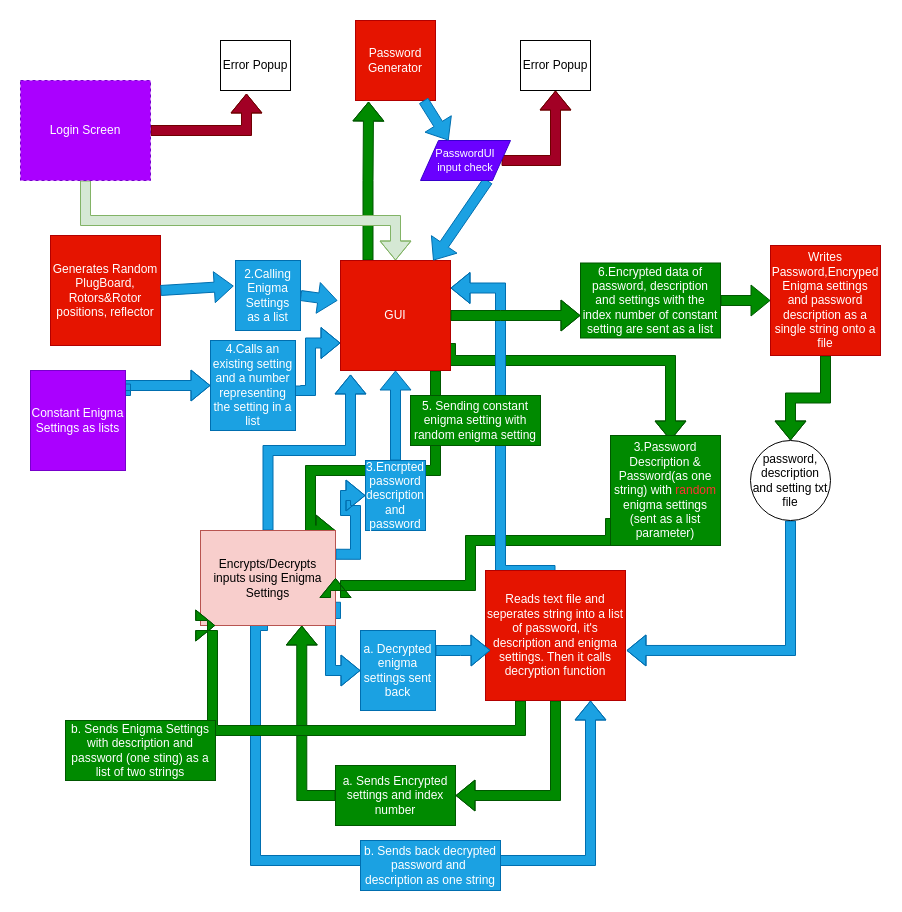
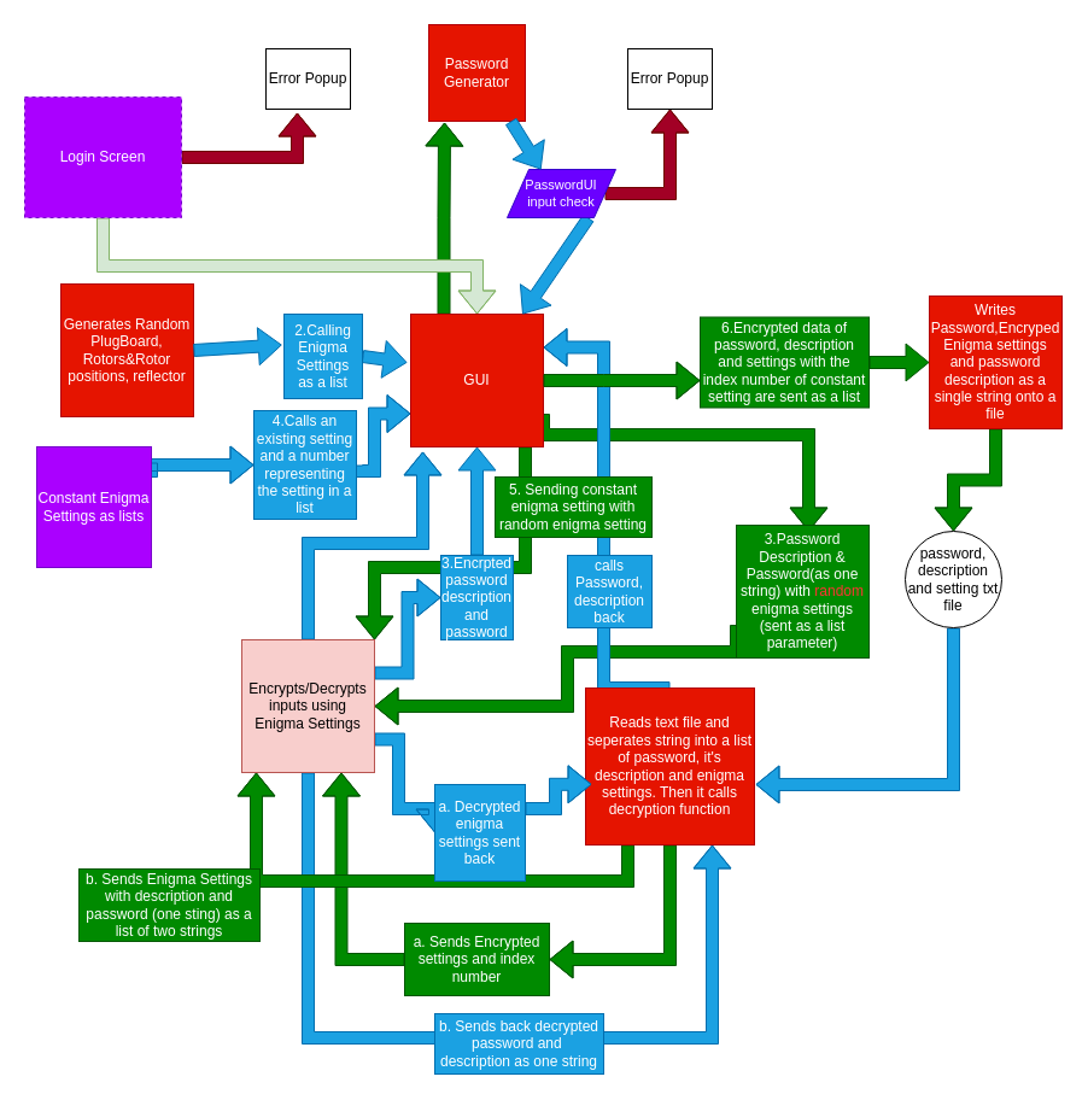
  <mxCell id="0" />
  <mxCell id="1" parent="0" />
  <mxCell id="2" style="edgeStyle=orthogonalEdgeStyle;shape=flexArrow;rounded=0;orthogonalLoop=1;jettySize=auto;html=1;exitX=0.25;exitY=0;exitDx=0;exitDy=0;entryX=0.163;entryY=1.013;entryDx=0;entryDy=0;entryPerimeter=0;fillColor=#008a00;strokeColor=#005700;" edge="1" parent="1" source="5" target="15"><mxGeometry relative="1" as="geometry" /></mxCell>
  <mxCell id="3" style="edgeStyle=orthogonalEdgeStyle;shape=flexArrow;rounded=0;orthogonalLoop=1;jettySize=auto;html=1;entryX=1;entryY=0;entryDx=0;entryDy=0;fillColor=#008a00;strokeColor=#005700;" edge="1" parent="1" source="5" target="12"><mxGeometry relative="1" as="geometry"><Array as="points"><mxPoint x="435" y="470" /><mxPoint x="310" y="470" /></Array></mxGeometry></mxCell>
  <mxCell id="4" style="edgeStyle=orthogonalEdgeStyle;shape=flexArrow;rounded=0;orthogonalLoop=1;jettySize=auto;html=1;exitX=1;exitY=0.75;exitDx=0;exitDy=0;fillColor=#008a00;strokeColor=#005700;" edge="1" parent="1" source="5"><mxGeometry relative="1" as="geometry"><mxPoint x="670" y="440" as="targetPoint" /><Array as="points"><mxPoint x="450" y="360" /><mxPoint x="670" y="360" /></Array></mxGeometry></mxCell>
  <mxCell id="5" value="GUI" style="whiteSpace=wrap;html=1;aspect=fixed;fillColor=#e51400;strokeColor=#B20000;fontColor=#ffffff;" parent="1" vertex="1"><mxGeometry x="340" y="260" width="110" height="110" as="geometry" /></mxCell>
  <mxCell id="6" value="Generates Random PlugBoard, Rotors&amp;amp;Rotor positions, reflector" style="whiteSpace=wrap;html=1;aspect=fixed;fillColor=#e51400;strokeColor=#B20000;fontColor=#ffffff;" vertex="1" parent="1"><mxGeometry x="50" y="235" width="110" height="110" as="geometry" /></mxCell>
  <mxCell id="7" value="" style="edgeStyle=orthogonalEdgeStyle;shape=flexArrow;rounded=0;orthogonalLoop=1;jettySize=auto;html=1;fillColor=#008a00;strokeColor=#005700;" edge="1" parent="1" source="35" target="14"><mxGeometry relative="1" as="geometry"><mxPoint x="454" y="350" as="sourcePoint" /></mxGeometry></mxCell>
  <mxCell id="8" style="edgeStyle=orthogonalEdgeStyle;shape=flexArrow;rounded=0;orthogonalLoop=1;jettySize=auto;html=1;exitX=1;exitY=0.75;exitDx=0;exitDy=0;entryX=0;entryY=0.5;entryDx=0;entryDy=0;fillColor=#1ba1e2;strokeColor=#006EAF;" edge="1" parent="1" source="12" target="43"><mxGeometry relative="1" as="geometry"><Array as="points"><mxPoint x="330" y="613" /><mxPoint x="330" y="670" /></Array></mxGeometry></mxCell>
  <mxCell id="9" style="edgeStyle=orthogonalEdgeStyle;shape=flexArrow;rounded=0;orthogonalLoop=1;jettySize=auto;html=1;exitX=1;exitY=0.25;exitDx=0;exitDy=0;entryX=0;entryY=0.5;entryDx=0;entryDy=0;fillColor=#1ba1e2;strokeColor=#006EAF;" edge="1" parent="1" source="12" target="39"><mxGeometry relative="1" as="geometry" /></mxCell>
  <mxCell id="10" style="edgeStyle=orthogonalEdgeStyle;shape=flexArrow;rounded=0;orthogonalLoop=1;jettySize=auto;html=1;exitX=0.5;exitY=0;exitDx=0;exitDy=0;entryX=0.091;entryY=1.036;entryDx=0;entryDy=0;entryPerimeter=0;fillColor=#1ba1e2;strokeColor=#006EAF;" edge="1" parent="1" source="12" target="5"><mxGeometry relative="1" as="geometry" /></mxCell>
  <mxCell id="11" style="edgeStyle=orthogonalEdgeStyle;shape=flexArrow;rounded=0;orthogonalLoop=1;jettySize=auto;html=1;exitX=0.5;exitY=1;exitDx=0;exitDy=0;entryX=0.75;entryY=1;entryDx=0;entryDy=0;fillColor=#1ba1e2;strokeColor=#006EAF;" edge="1" parent="1" source="12" target="34"><mxGeometry relative="1" as="geometry"><Array as="points"><mxPoint x="255" y="860" /><mxPoint x="590" y="860" /></Array></mxGeometry></mxCell>
- <mxCell id="12" value="&lt;div&gt;Encrypts/Decrypts&lt;/div&gt;&lt;div&gt; inputs using Enigma Settings&lt;/div&gt;" style="whiteSpace=wrap;html=1;aspect=fixed;fillColor=#f8cecc;strokeColor=#b85450;" vertex="1" parent="1"><mxGeometry x="200" y="530" width="135" height="95" as="geometry" /></mxCell>
+ <mxCell id="12" value="&lt;div&gt;Encrypts/Decrypts&lt;/div&gt;&lt;div&gt; inputs using Enigma Settings&lt;/div&gt;" style="whiteSpace=wrap;html=1;aspect=fixed;fillColor=#f8cecc;strokeColor=#b85450;" vertex="1" parent="1"><mxGeometry x="200" y="530" width="110" height="110" as="geometry" /></mxCell>
  <mxCell id="13" style="edgeStyle=orthogonalEdgeStyle;shape=flexArrow;rounded=0;orthogonalLoop=1;jettySize=auto;html=1;fillColor=#008a00;strokeColor=#005700;entryX=0.5;entryY=0;entryDx=0;entryDy=0;" edge="1" parent="1" source="14" target="29"><mxGeometry relative="1" as="geometry"><mxPoint x="710" y="545" as="targetPoint" /></mxGeometry></mxCell>
  <mxCell id="14" value="Writes Password,Encryped Enigma settings and password description as a single string onto a file" style="whiteSpace=wrap;html=1;aspect=fixed;fillColor=#e51400;strokeColor=#B20000;fontColor=#ffffff;" vertex="1" parent="1"><mxGeometry x="770" y="245" width="110" height="110" as="geometry" /></mxCell>
  <mxCell id="15" value="Password Generator" style="whiteSpace=wrap;html=1;aspect=fixed;fillColor=#e51400;strokeColor=#B20000;fontColor=#ffffff;" parent="1" vertex="1"><mxGeometry x="355" width="80" height="80" as="geometry" y="20" /></mxCell>
  <mxCell id="16" value="" style="shape=flexArrow;endArrow=classic;html=1;fillColor=#1ba1e2;strokeColor=#006EAF;exitX=0.75;exitY=1;exitDx=0;exitDy=0;" edge="1" parent="1" source="18" target="5"><mxGeometry width="50" height="50" relative="1" as="geometry"><mxPoint x="423" y="100" as="sourcePoint" /><mxPoint x="430" y="256" as="targetPoint" /></mxGeometry></mxCell>
  <mxCell id="17" value="" style="edgeStyle=orthogonalEdgeStyle;shape=flexArrow;rounded=0;orthogonalLoop=1;jettySize=auto;html=1;fillColor=#a20025;strokeColor=#6F0000;entryX=0.5;entryY=1;entryDx=0;entryDy=0;" edge="1" parent="1" source="18" target="20"><mxGeometry relative="1" as="geometry"><mxPoint x="559" y="160" as="targetPoint" /></mxGeometry></mxCell>
  <mxCell id="18" value="&lt;div style=&quot;font-size: 11px&quot;&gt;&lt;font style=&quot;font-size: 11px&quot;&gt;PasswordUI&lt;/font&gt;&lt;/div&gt;&lt;div style=&quot;font-size: 11px&quot;&gt;&lt;font style=&quot;font-size: 11px&quot;&gt;input check&lt;br&gt;&lt;/font&gt;&lt;/div&gt;" style="shape=parallelogram;perimeter=parallelogramPerimeter;whiteSpace=wrap;html=1;fillColor=#6a00ff;strokeColor=#3700CC;fontColor=#ffffff;" vertex="1" parent="1"><mxGeometry x="420" y="140" width="90" height="40" as="geometry" /></mxCell>
  <mxCell id="19" value="" style="shape=flexArrow;endArrow=classic;html=1;fillColor=#1ba1e2;strokeColor=#006EAF;" edge="1" parent="1"><mxGeometry width="50" height="50" relative="1" as="geometry"><mxPoint x="423" y="100" as="sourcePoint" /><mxPoint x="448" y="140" as="targetPoint" /></mxGeometry></mxCell>
  <mxCell id="20" value="Error Popup" style="rounded=0;whiteSpace=wrap;html=1;" vertex="1" parent="1"><mxGeometry x="520" y="40" width="70" height="50" as="geometry" /></mxCell>
  <mxCell id="21" style="edgeStyle=orthogonalEdgeStyle;shape=flexArrow;rounded=0;orthogonalLoop=1;jettySize=auto;html=1;exitX=0.5;exitY=1;exitDx=0;exitDy=0;fillColor=#d5e8d4;strokeColor=#82b366;" edge="1" parent="1" source="23" target="5"><mxGeometry relative="1" as="geometry" /></mxCell>
  <mxCell id="22" value="" style="edgeStyle=orthogonalEdgeStyle;shape=flexArrow;rounded=0;orthogonalLoop=1;jettySize=auto;html=1;fillColor=#a20025;strokeColor=#6F0000;entryX=0.371;entryY=1.06;entryDx=0;entryDy=0;entryPerimeter=0;" edge="1" parent="1" source="23" target="24"><mxGeometry relative="1" as="geometry"><mxPoint x="230" y="130" as="targetPoint" /><Array as="points"><mxPoint x="246" y="130" /></Array></mxGeometry></mxCell>
  <mxCell id="23" value="Login Screen" style="rounded=0;whiteSpace=wrap;html=1;fillColor=#aa00ff;strokeColor=#7700CC;fontColor=#ffffff;dashed=1;" vertex="1" parent="1"><mxGeometry x="20" y="80" width="130" height="100" as="geometry" /></mxCell>
  <mxCell id="24" value="Error Popup" style="rounded=0;whiteSpace=wrap;html=1;" vertex="1" parent="1"><mxGeometry x="220" y="40" width="70" height="50" as="geometry" /></mxCell>
  <mxCell id="25" value="" style="shape=flexArrow;endArrow=classic;html=1;exitX=1;exitY=0.5;exitDx=0;exitDy=0;entryX=-0.027;entryY=0.364;entryDx=0;entryDy=0;entryPerimeter=0;fillColor=#1ba1e2;strokeColor=#006EAF;" edge="1" parent="1" source="40" target="5"><mxGeometry width="50" height="50" relative="1" as="geometry"><mxPoint x="370" y="320" as="sourcePoint" /><mxPoint x="420" y="270" as="targetPoint" /></mxGeometry></mxCell>
  <mxCell id="26" style="edgeStyle=orthogonalEdgeStyle;shape=flexArrow;rounded=0;orthogonalLoop=1;jettySize=auto;html=1;exitX=0;exitY=0.75;exitDx=0;exitDy=0;entryX=1;entryY=0.5;entryDx=0;entryDy=0;fillColor=#008a00;strokeColor=#005700;" edge="1" parent="1" source="27" target="12"><mxGeometry relative="1" as="geometry"><Array as="points"><mxPoint x="610" y="540" /><mxPoint x="470" y="540" /><mxPoint x="470" y="585" /></Array></mxGeometry></mxCell>
  <mxCell id="27" value="&lt;div&gt;3.Password Description &amp;amp; Password(as one string) with &lt;font color=&quot;#FF3333&quot;&gt;random&lt;/font&gt; enigma settings&lt;br&gt;&lt;/div&gt;&lt;div&gt;(sent as a list parameter)&lt;br&gt;&lt;/div&gt;" style="text;html=1;align=center;verticalAlign=middle;whiteSpace=wrap;rounded=0;fillColor=#008a00;strokeColor=#005700;rotation=0;fontColor=#ffffff;" vertex="1" parent="1"><mxGeometry x="610" y="435" width="110" height="110" as="geometry" /></mxCell>
  <mxCell id="28" style="edgeStyle=orthogonalEdgeStyle;shape=flexArrow;rounded=0;orthogonalLoop=1;jettySize=auto;html=1;exitX=0.5;exitY=1;exitDx=0;exitDy=0;entryX=1.007;entryY=0.615;entryDx=0;entryDy=0;entryPerimeter=0;fillColor=#1ba1e2;strokeColor=#006EAF;" edge="1" parent="1" source="29" target="34"><mxGeometry relative="1" as="geometry" /></mxCell>
  <mxCell id="29" value="password, description and setting txt file" style="ellipse;whiteSpace=wrap;html=1;aspect=fixed;" vertex="1" parent="1"><mxGeometry x="750" y="440" width="80" height="80" as="geometry" /></mxCell>
  <mxCell id="30" style="edgeStyle=orthogonalEdgeStyle;shape=flexArrow;rounded=0;orthogonalLoop=1;jettySize=auto;html=1;exitX=0;exitY=0.5;exitDx=0;exitDy=0;entryX=0.75;entryY=1;entryDx=0;entryDy=0;fillColor=#008a00;strokeColor=#005700;" edge="1" parent="1" source="37" target="12"><mxGeometry relative="1" as="geometry" /></mxCell>
  <mxCell id="31" style="edgeStyle=orthogonalEdgeStyle;shape=flexArrow;rounded=0;orthogonalLoop=1;jettySize=auto;html=1;exitX=0.5;exitY=1;exitDx=0;exitDy=0;entryX=1;entryY=0.5;entryDx=0;entryDy=0;fillColor=#008a00;strokeColor=#005700;" edge="1" parent="1" source="34" target="37"><mxGeometry relative="1" as="geometry" /></mxCell>
  <mxCell id="32" style="edgeStyle=orthogonalEdgeStyle;shape=flexArrow;rounded=0;orthogonalLoop=1;jettySize=auto;html=1;exitX=0.25;exitY=1;exitDx=0;exitDy=0;entryX=0.109;entryY=1;entryDx=0;entryDy=0;entryPerimeter=0;fillColor=#008a00;strokeColor=#005700;" edge="1" parent="1" source="34" target="12"><mxGeometry relative="1" as="geometry"><Array as="points"><mxPoint x="520" y="730" /><mxPoint x="212" y="730" /></Array></mxGeometry></mxCell>
  <mxCell id="33" style="edgeStyle=orthogonalEdgeStyle;shape=flexArrow;rounded=0;orthogonalLoop=1;jettySize=auto;html=1;exitX=0.5;exitY=0;exitDx=0;exitDy=0;entryX=1;entryY=0.25;entryDx=0;entryDy=0;fillColor=#1ba1e2;strokeColor=#006EAF;" edge="1" parent="1" source="34" target="5"><mxGeometry relative="1" as="geometry"><Array as="points"><mxPoint x="500" y="570" /><mxPoint x="500" y="288" /></Array></mxGeometry></mxCell>
  <mxCell id="34" value="Reads text file and seperates string into a list of password, it's description and enigma settings. Then it calls decryption function" style="rounded=0;whiteSpace=wrap;html=1;fillColor=#e51400;strokeColor=#B20000;fontColor=#ffffff;" vertex="1" parent="1"><mxGeometry x="485" y="570" width="140" height="130" as="geometry" /></mxCell>
  <mxCell id="35" value="6.Encrypted data of password, description and settings with the index number of constant setting are sent as a list " style="text;html=1;strokeColor=#005700;fillColor=#008a00;align=center;verticalAlign=middle;whiteSpace=wrap;rounded=0;fontColor=#ffffff;" vertex="1" parent="1"><mxGeometry x="580" y="262.5" width="140" height="75" as="geometry" /></mxCell>
  <mxCell id="36" value="" style="edgeStyle=orthogonalEdgeStyle;shape=flexArrow;rounded=0;orthogonalLoop=1;jettySize=auto;html=1;fillColor=#008a00;strokeColor=#005700;" edge="1" parent="1" source="5" target="35"><mxGeometry relative="1" as="geometry"><mxPoint x="450" y="315" as="sourcePoint" /><mxPoint x="695" y="315" as="targetPoint" /><Array as="points"><mxPoint x="500" y="315" /><mxPoint x="500" y="315" /></Array></mxGeometry></mxCell>
  <mxCell id="37" value="a. Sends Encrypted settings and index number" style="rounded=0;whiteSpace=wrap;html=1;fillColor=#008a00;strokeColor=#005700;fontColor=#ffffff;" vertex="1" parent="1"><mxGeometry x="335" y="765" width="120" height="60" as="geometry" /></mxCell>
  <mxCell id="38" style="edgeStyle=orthogonalEdgeStyle;shape=flexArrow;rounded=0;orthogonalLoop=1;jettySize=auto;html=1;exitX=0.5;exitY=0;exitDx=0;exitDy=0;entryX=0.5;entryY=1;entryDx=0;entryDy=0;fillColor=#1ba1e2;strokeColor=#006EAF;" edge="1" parent="1" source="39" target="5"><mxGeometry relative="1" as="geometry" /></mxCell>
  <mxCell id="39" value="3.Encrpted password description and password" style="text;html=1;strokeColor=#006EAF;fillColor=#1ba1e2;align=center;verticalAlign=middle;whiteSpace=wrap;rounded=0;fontColor=#ffffff;" vertex="1" parent="1"><mxGeometry x="365" y="460" width="60" height="70" as="geometry" /></mxCell>
  <mxCell id="40" value="&lt;div&gt;2.Calling Enigma Settings&lt;div&gt;as a list&lt;br&gt;&lt;/div&gt;&lt;/div&gt;" style="text;html=1;strokeColor=#006EAF;fillColor=#1ba1e2;align=center;verticalAlign=middle;whiteSpace=wrap;rounded=0;fontColor=#ffffff;" vertex="1" parent="1"><mxGeometry x="235" y="260" width="65" height="70" as="geometry" /></mxCell>
  <mxCell id="41" value="" style="shape=flexArrow;endArrow=classic;html=1;exitX=1;exitY=0.5;exitDx=0;exitDy=0;entryX=-0.027;entryY=0.364;entryDx=0;entryDy=0;entryPerimeter=0;fillColor=#1ba1e2;strokeColor=#006EAF;" edge="1" parent="1" source="6" target="40"><mxGeometry width="50" height="50" relative="1" as="geometry"><mxPoint x="210" y="295" as="sourcePoint" /><mxPoint x="337.03" y="300.04" as="targetPoint" /></mxGeometry></mxCell>
  <mxCell id="42" style="edgeStyle=orthogonalEdgeStyle;shape=flexArrow;rounded=0;orthogonalLoop=1;jettySize=auto;html=1;exitX=1;exitY=0.25;exitDx=0;exitDy=0;entryX=0.036;entryY=0.614;entryDx=0;entryDy=0;entryPerimeter=0;fillColor=#1ba1e2;strokeColor=#006EAF;" edge="1" parent="1" source="43" target="34"><mxGeometry relative="1" as="geometry" /></mxCell>
- <mxCell id="43" value="a. Decrypted enigma settings sent back " style="text;html=1;strokeColor=#006EAF;fillColor=#1ba1e2;align=center;verticalAlign=middle;whiteSpace=wrap;rounded=0;fontColor=#ffffff;" vertex="1" parent="1"><mxGeometry x="360" y="630" width="75" height="80" as="geometry" /></mxCell>
+ <mxCell id="43" value="a. Decrypted enigma settings sent back " style="text;html=1;strokeColor=#006EAF;fillColor=#1ba1e2;align=center;verticalAlign=middle;whiteSpace=wrap;rounded=0;fontColor=#ffffff;" vertex="1" parent="1"><mxGeometry x="360" y="650" width="75" height="80" as="geometry" /></mxCell>
  <mxCell id="44" style="edgeStyle=orthogonalEdgeStyle;shape=flexArrow;rounded=0;orthogonalLoop=1;jettySize=auto;html=1;exitX=1;exitY=0.13;exitDx=0;exitDy=0;entryX=0;entryY=0.5;entryDx=0;entryDy=0;exitPerimeter=0;fillColor=#1ba1e2;strokeColor=#006EAF;" edge="1" parent="1" source="45" target="47"><mxGeometry relative="1" as="geometry"><Array as="points"><mxPoint x="105" y="390" /></Array></mxGeometry></mxCell>
  <mxCell id="45" value="&lt;div&gt;Constant Enigma&lt;/div&gt;&lt;div&gt;Settings as lists&lt;br&gt;&lt;/div&gt;" style="rounded=0;whiteSpace=wrap;html=1;fillColor=#aa00ff;strokeColor=#7700CC;fontColor=#ffffff;" vertex="1" parent="1"><mxGeometry x="30" y="370" width="95" height="100" as="geometry" /></mxCell>
  <mxCell id="46" style="edgeStyle=orthogonalEdgeStyle;shape=flexArrow;rounded=0;orthogonalLoop=1;jettySize=auto;html=1;exitX=1;exitY=0.5;exitDx=0;exitDy=0;entryX=0;entryY=0.75;entryDx=0;entryDy=0;fillColor=#1ba1e2;strokeColor=#006EAF;" edge="1" parent="1" source="47" target="5"><mxGeometry relative="1" as="geometry"><mxPoint x="330" y="350" as="targetPoint" /><Array as="points"><mxPoint x="310" y="390" /><mxPoint x="310" y="343" /></Array></mxGeometry></mxCell>
  <mxCell id="47" value="4.Calls an existing setting and a number representing the setting in a list" style="text;html=1;strokeColor=#006EAF;fillColor=#1ba1e2;align=center;verticalAlign=middle;whiteSpace=wrap;rounded=0;fontColor=#ffffff;" vertex="1" parent="1"><mxGeometry x="210" y="340" width="85" height="90" as="geometry" /></mxCell>
  <mxCell id="48" value="&lt;div&gt;5. Sending constant enigma setting with random enigma setting&lt;/div&gt;" style="text;html=1;strokeColor=#005700;fillColor=#008a00;align=center;verticalAlign=middle;whiteSpace=wrap;rounded=0;fontColor=#ffffff;" vertex="1" parent="1"><mxGeometry x="410" y="395" width="130" height="50" as="geometry" /></mxCell>
  <mxCell id="49" value="b. Sends Enigma Settings with description and password (one sting) as a list of two strings" style="text;html=1;strokeColor=#005700;fillColor=#008a00;align=center;verticalAlign=middle;whiteSpace=wrap;rounded=0;fontColor=#ffffff;" vertex="1" parent="1"><mxGeometry x="65" y="720" width="150" height="60" as="geometry" /></mxCell>
  <mxCell id="50" value="b. Sends back decrypted password and&amp;nbsp; description as one string" style="text;html=1;strokeColor=#006EAF;fillColor=#1ba1e2;align=center;verticalAlign=middle;whiteSpace=wrap;rounded=0;fontColor=#ffffff;" vertex="1" parent="1"><mxGeometry x="360" y="840" width="140" height="50" as="geometry" /></mxCell>
+ <mxCell id="51" value="calls Password, description back" style="text;html=1;strokeColor=#006EAF;fillColor=#1ba1e2;align=center;verticalAlign=middle;whiteSpace=wrap;rounded=0;fontColor=#ffffff;" vertex="1" parent="1"><mxGeometry x="470" y="460" width="70" height="60" as="geometry" /></mxCell>
